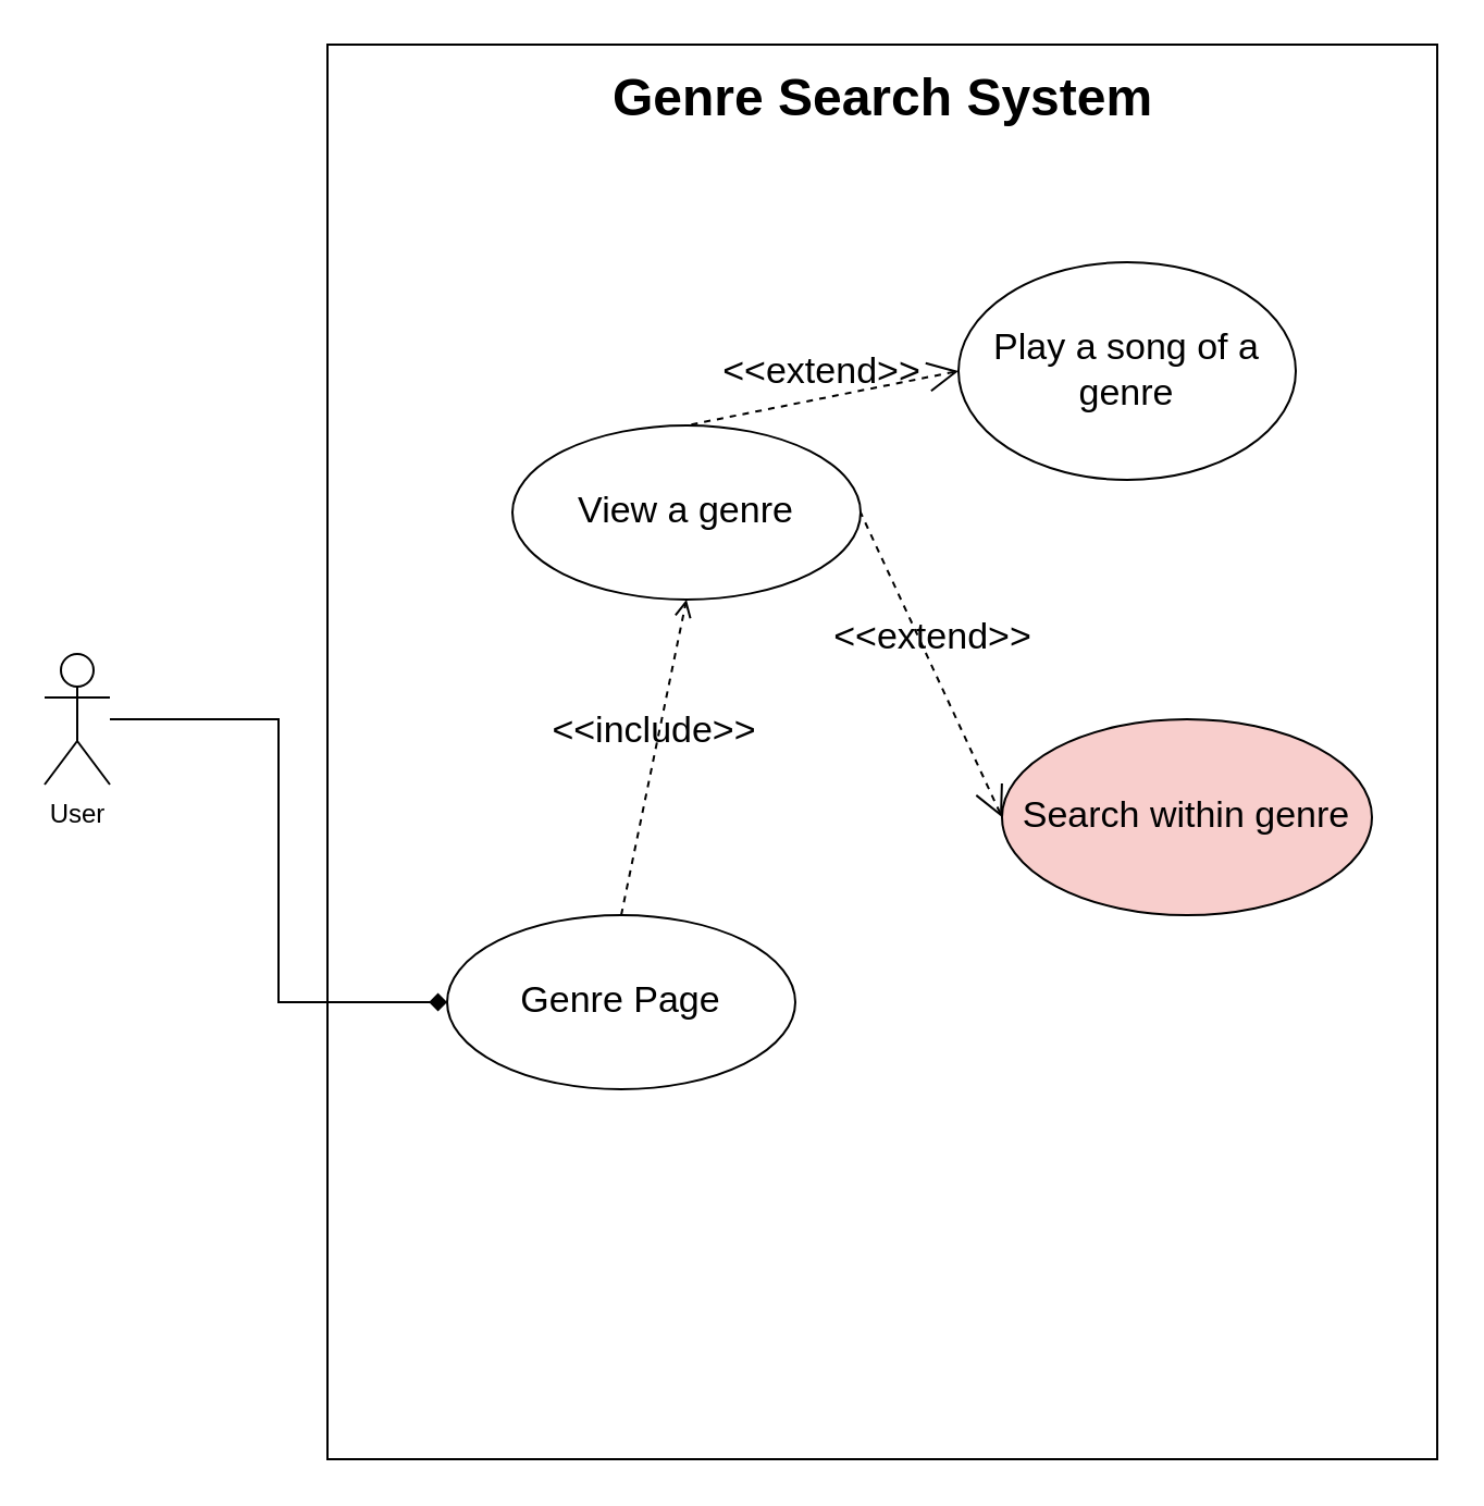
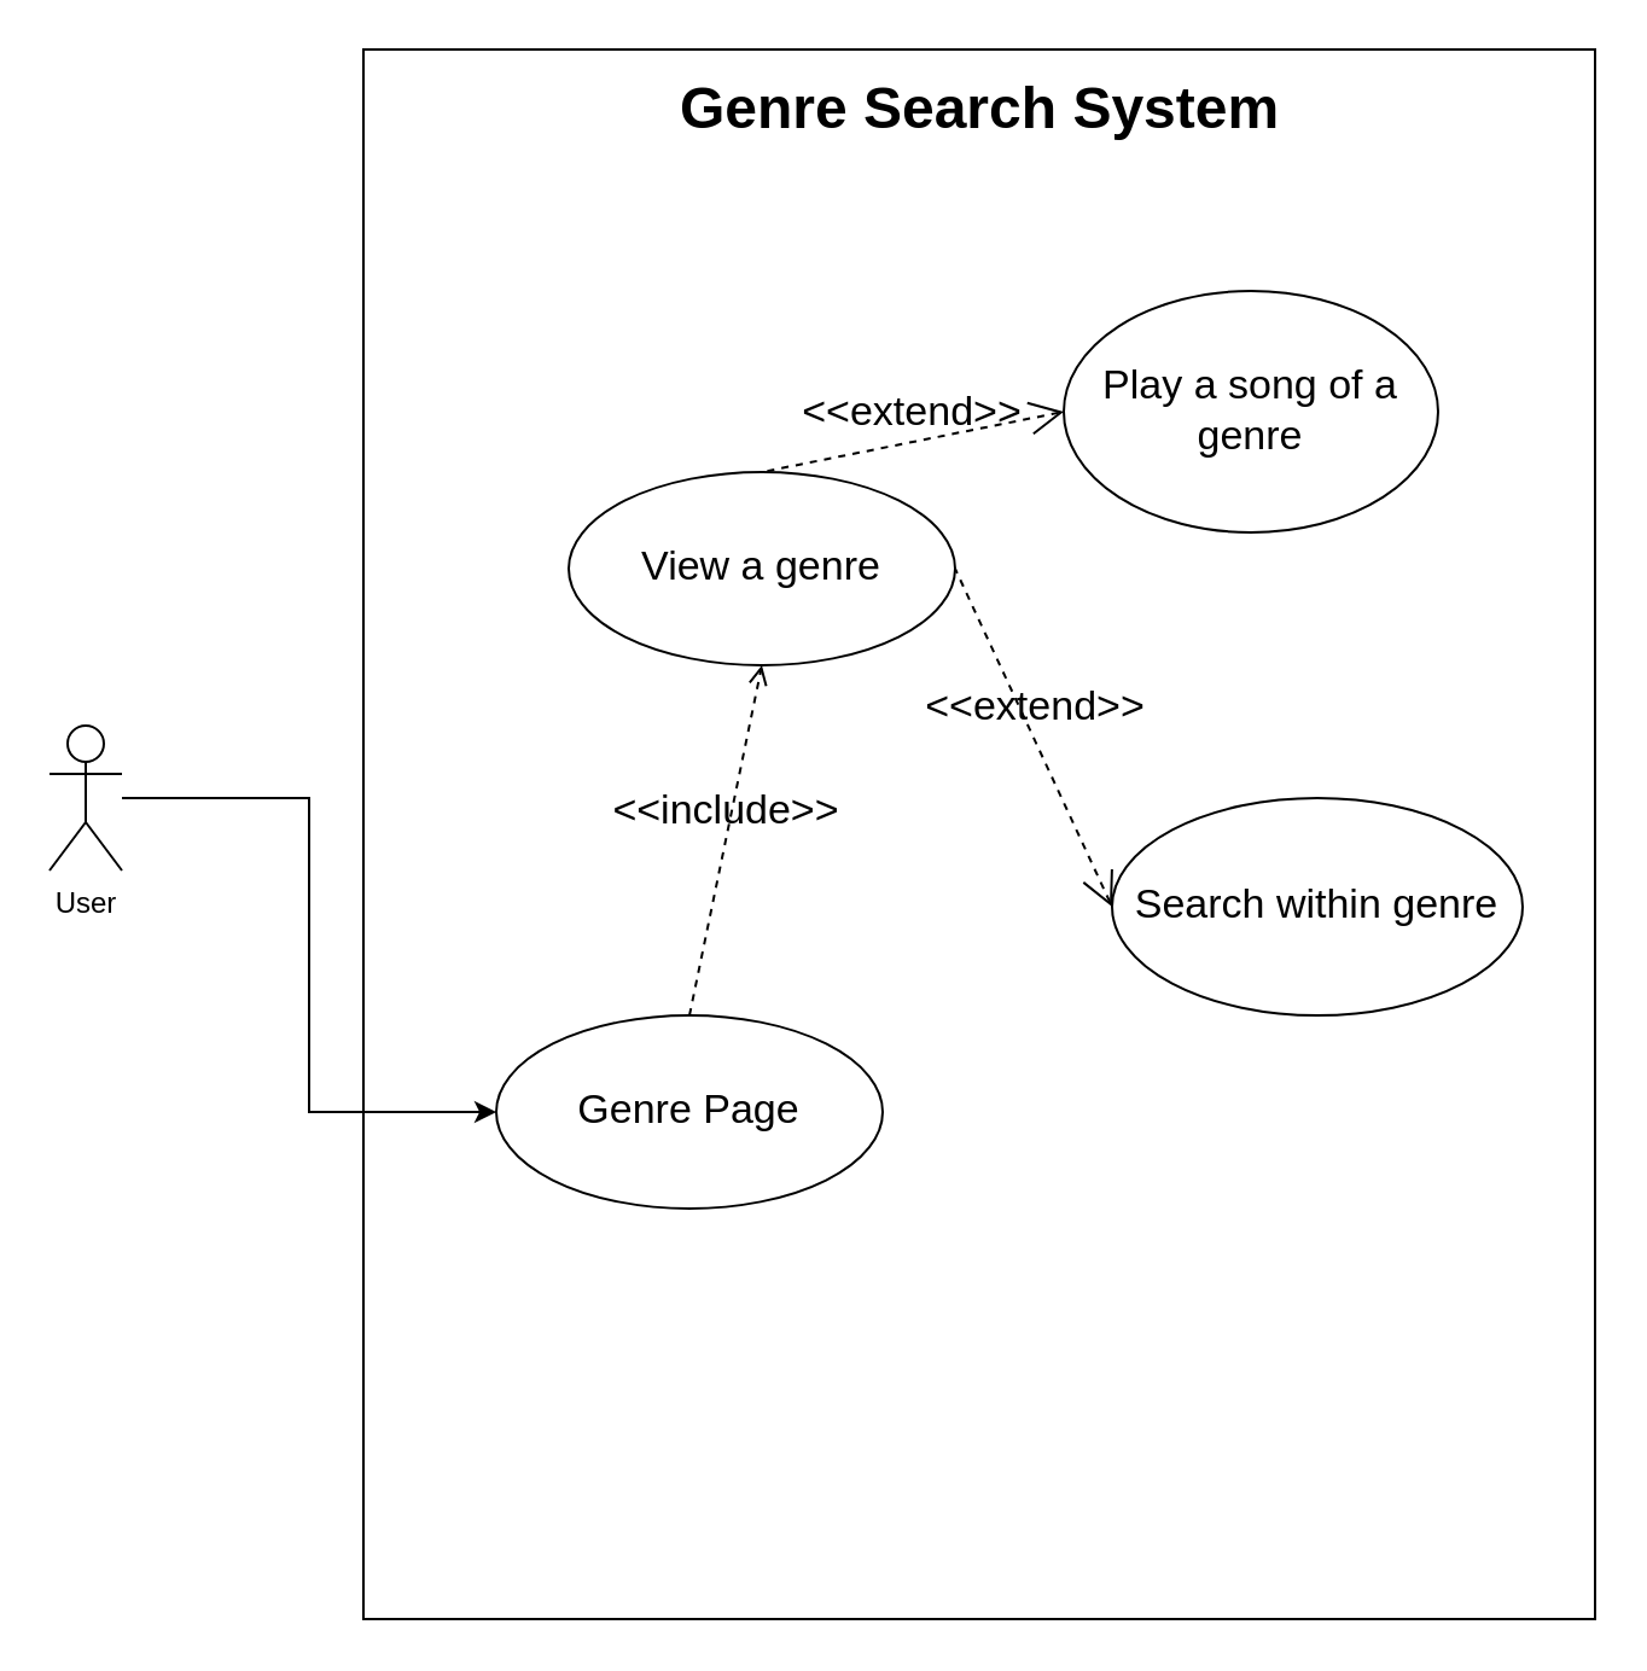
  <mxCell id="0" />
  <mxCell id="1" parent="0" />
  <mxCell id="2" value="" style="rounded=0;whiteSpace=wrap;html=1;" parent="1" vertex="1"><mxGeometry x="150" y="20" width="510" height="650" as="geometry" /></mxCell>
  <mxCell id="3" value="Genre Search System" style="text;strokeColor=none;fillColor=none;html=1;fontSize=24;fontStyle=1;verticalAlign=middle;align=center;" parent="1" vertex="1"><mxGeometry x="156.25" y="20" width="497.5" height="50" as="geometry" /></mxCell>
- <mxCell id="4" style="edgeStyle=orthogonalEdgeStyle;rounded=0;orthogonalLoop=1;jettySize=auto;html=1;entryX=0;entryY=0.5;entryDx=0;entryDy=0;fontSize=14;endArrow=diamond;" parent="1" source="5" target="6" edge="1"><mxGeometry relative="1" as="geometry" /></mxCell>
+ <mxCell id="4" style="edgeStyle=orthogonalEdgeStyle;rounded=0;orthogonalLoop=1;jettySize=auto;html=1;entryX=0;entryY=0.5;entryDx=0;entryDy=0;fontSize=14;" parent="1" source="5" target="6" edge="1"><mxGeometry relative="1" as="geometry" /></mxCell>
  <mxCell id="5" value="User" style="shape=umlActor;html=1;verticalLabelPosition=bottom;verticalAlign=top;align=center;" parent="1" vertex="1"><mxGeometry x="20" y="300" width="30" height="60" as="geometry" /></mxCell>
  <mxCell id="6" value="&lt;font style=&quot;font-size: 17px&quot;&gt;Genre Page&lt;/font&gt;" style="ellipse;whiteSpace=wrap;html=1;" parent="1" vertex="1"><mxGeometry x="205" y="420" width="160" height="80" as="geometry" /></mxCell>
  <mxCell id="7" value="Play a song of a genre" style="ellipse;whiteSpace=wrap;html=1;fontSize=17;" parent="1" vertex="1"><mxGeometry x="440" y="120" width="155" height="100" as="geometry" /></mxCell>
  <mxCell id="8" value="&lt;font style=&quot;font-size: 17px&quot;&gt;View a genre&lt;/font&gt;" style="ellipse;whiteSpace=wrap;html=1;" parent="1" vertex="1"><mxGeometry x="235" y="195" width="160" height="80" as="geometry" /></mxCell>
  <mxCell id="9" value="&lt;font style=&quot;font-size: 17px&quot;&gt;&amp;lt;&amp;lt;include&amp;gt;&amp;gt;&lt;/font&gt;" style="edgeStyle=none;html=1;endArrow=open;verticalAlign=bottom;dashed=1;labelBackgroundColor=none;rounded=0;entryX=0.5;entryY=1;entryDx=0;entryDy=0;exitX=0.5;exitY=0;exitDx=0;exitDy=0;" parent="1" source="6" target="8" edge="1"><mxGeometry width="160" relative="1" as="geometry"><mxPoint x="270" y="260" as="sourcePoint" /><mxPoint x="430" y="260" as="targetPoint" /></mxGeometry></mxCell>
- <mxCell id="10" value="&lt;font style=&quot;font-size: 17px&quot;&gt;Search within genre&lt;/font&gt;" style="ellipse;whiteSpace=wrap;html=1;fillColor=#f8cecc;" parent="1" vertex="1"><mxGeometry x="460" y="330" width="170" height="90" as="geometry" /></mxCell>
+ <mxCell id="10" value="&lt;font style=&quot;font-size: 17px&quot;&gt;Search within genre&lt;/font&gt;" style="ellipse;whiteSpace=wrap;html=1;" parent="1" vertex="1"><mxGeometry x="460" y="330" width="170" height="90" as="geometry" /></mxCell>
  <mxCell id="11" value="&amp;lt;&amp;lt;extend&amp;gt;&amp;gt;" style="edgeStyle=none;html=1;startArrow=open;endArrow=none;startSize=12;verticalAlign=bottom;dashed=1;labelBackgroundColor=none;rounded=0;fontSize=17;entryX=0.5;entryY=0;entryDx=0;entryDy=0;exitX=0;exitY=0.5;exitDx=0;exitDy=0;" parent="1" source="7" target="8" edge="1"><mxGeometry width="160" relative="1" as="geometry"><mxPoint x="250" y="170" as="sourcePoint" /><mxPoint x="410" y="170" as="targetPoint" /></mxGeometry></mxCell>
  <mxCell id="12" value="&amp;lt;&amp;lt;extend&amp;gt;&amp;gt;" style="edgeStyle=none;html=1;startArrow=open;endArrow=none;startSize=12;verticalAlign=bottom;dashed=1;labelBackgroundColor=none;rounded=0;fontSize=17;entryX=1;entryY=0.5;entryDx=0;entryDy=0;exitX=0;exitY=0.5;exitDx=0;exitDy=0;" parent="1" source="10" target="8" edge="1"><mxGeometry width="160" relative="1" as="geometry"><mxPoint x="520" y="230" as="sourcePoint" /><mxPoint x="365" y="340" as="targetPoint" /></mxGeometry></mxCell>
